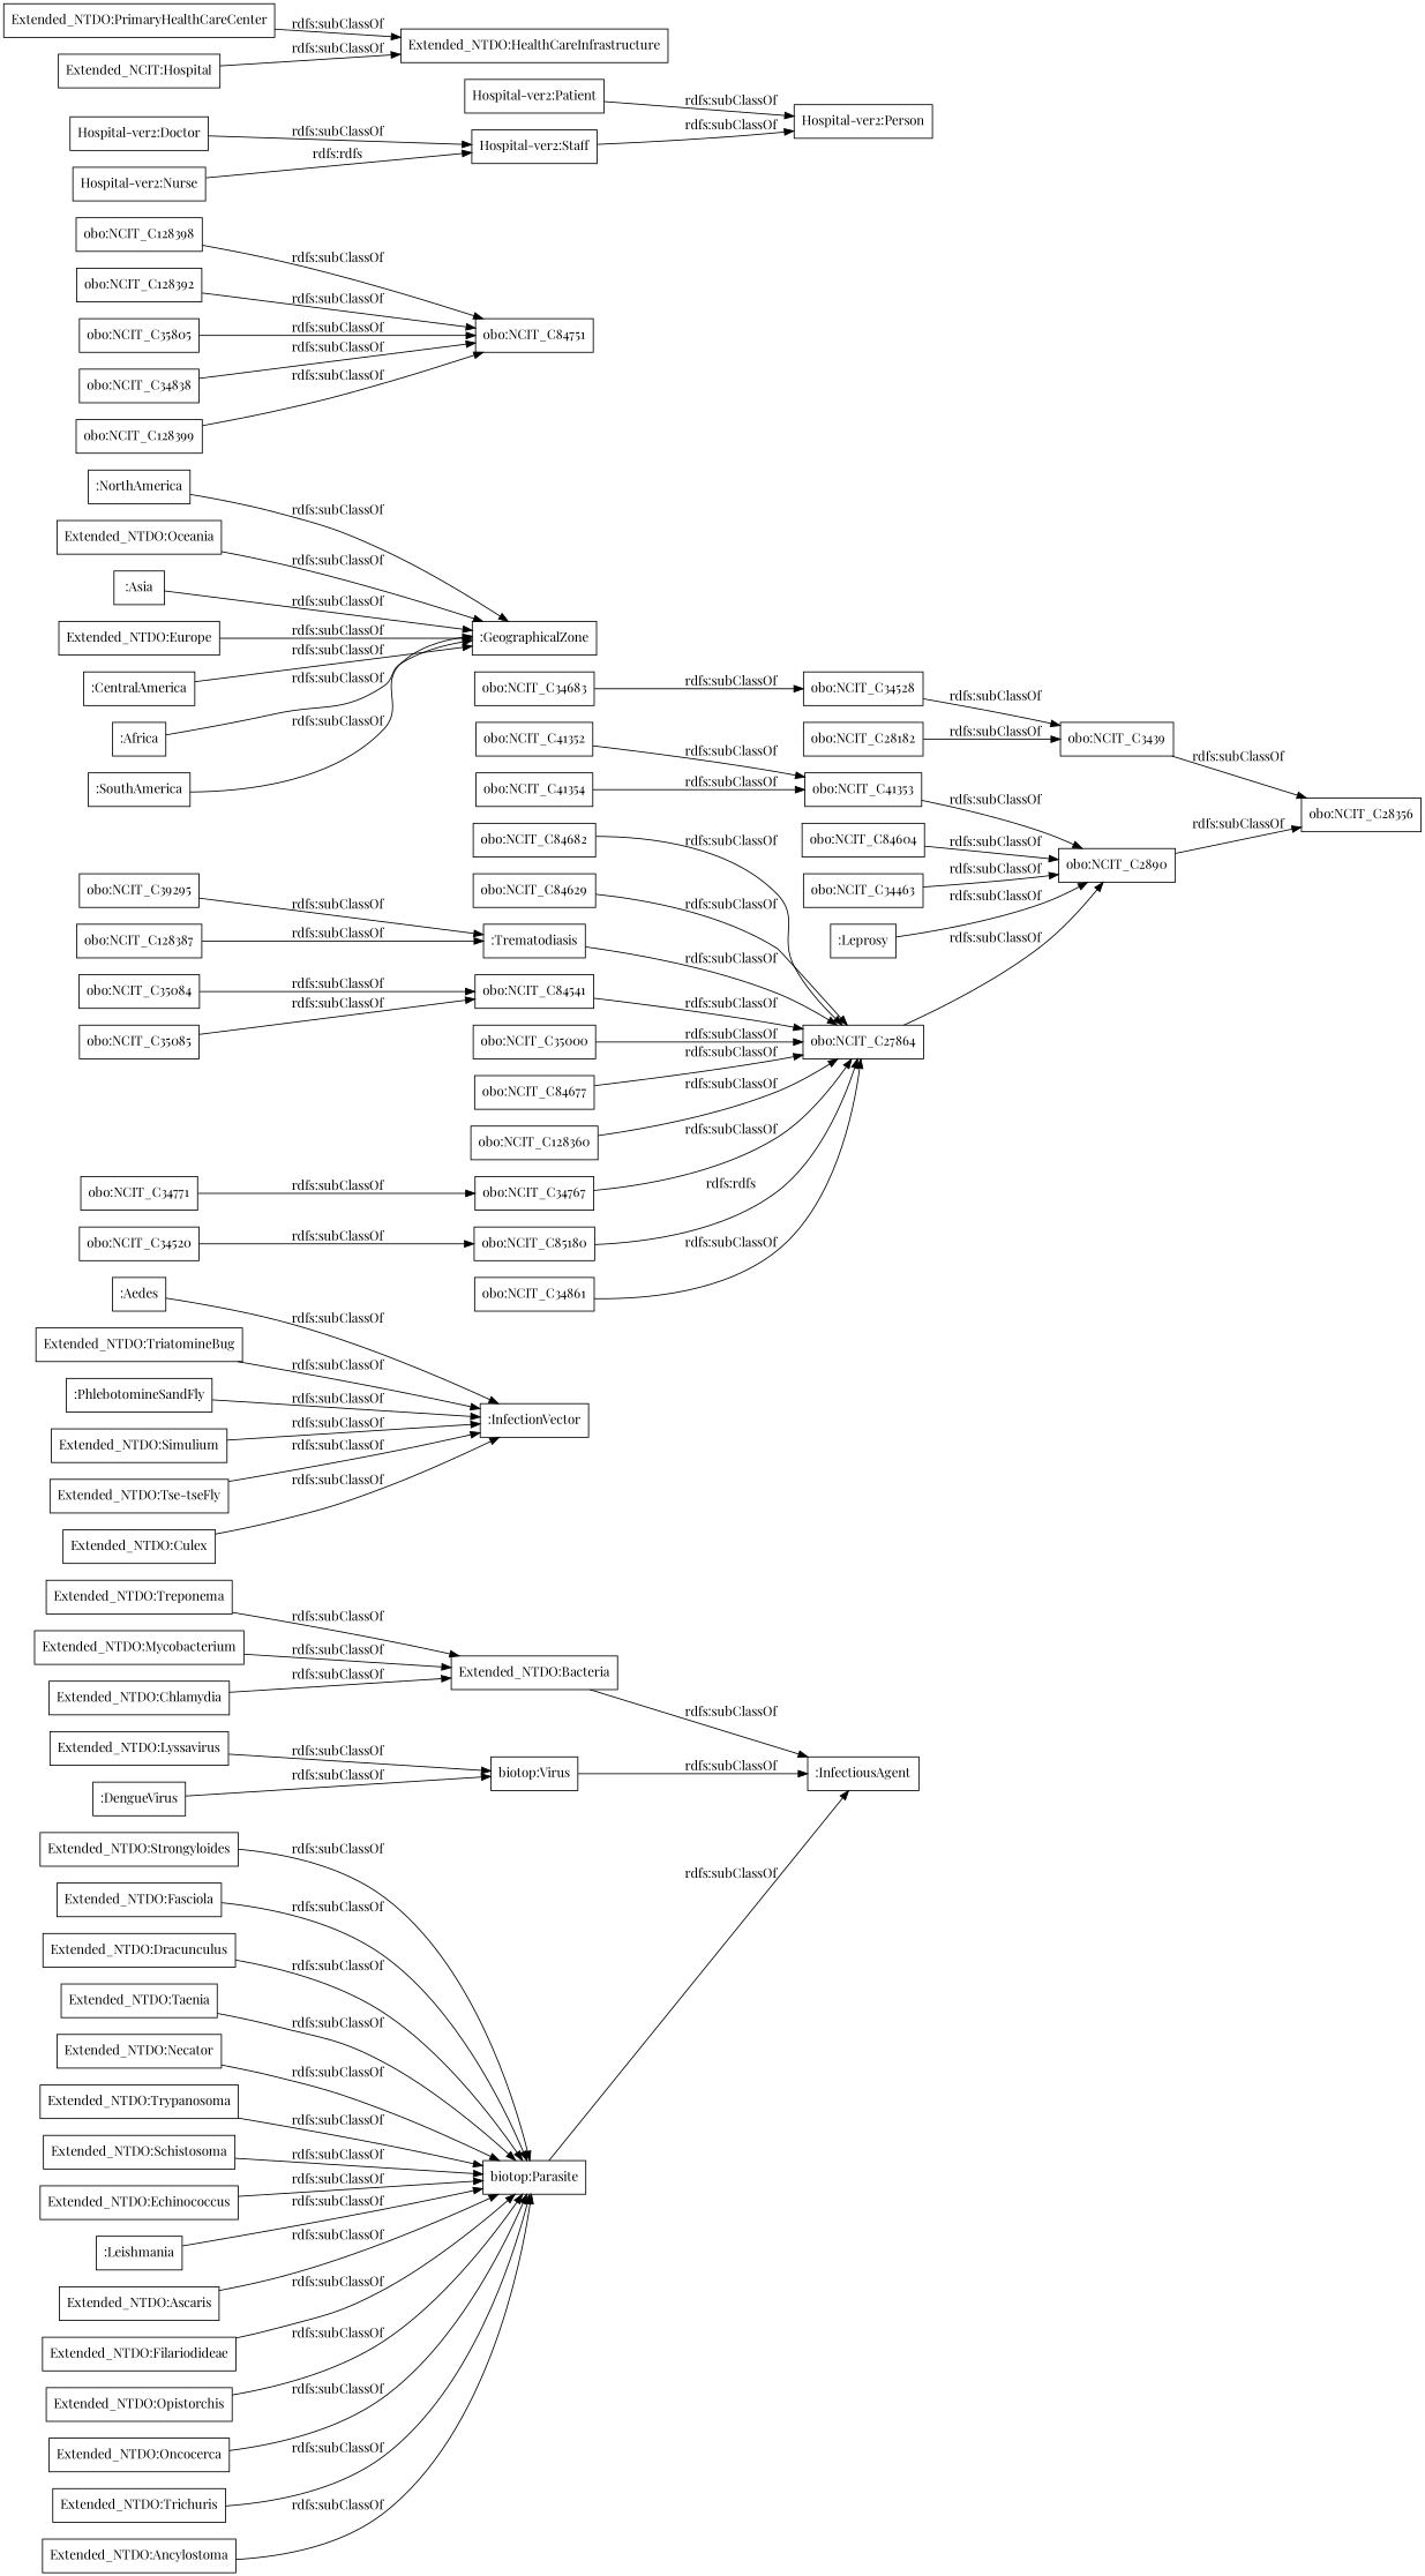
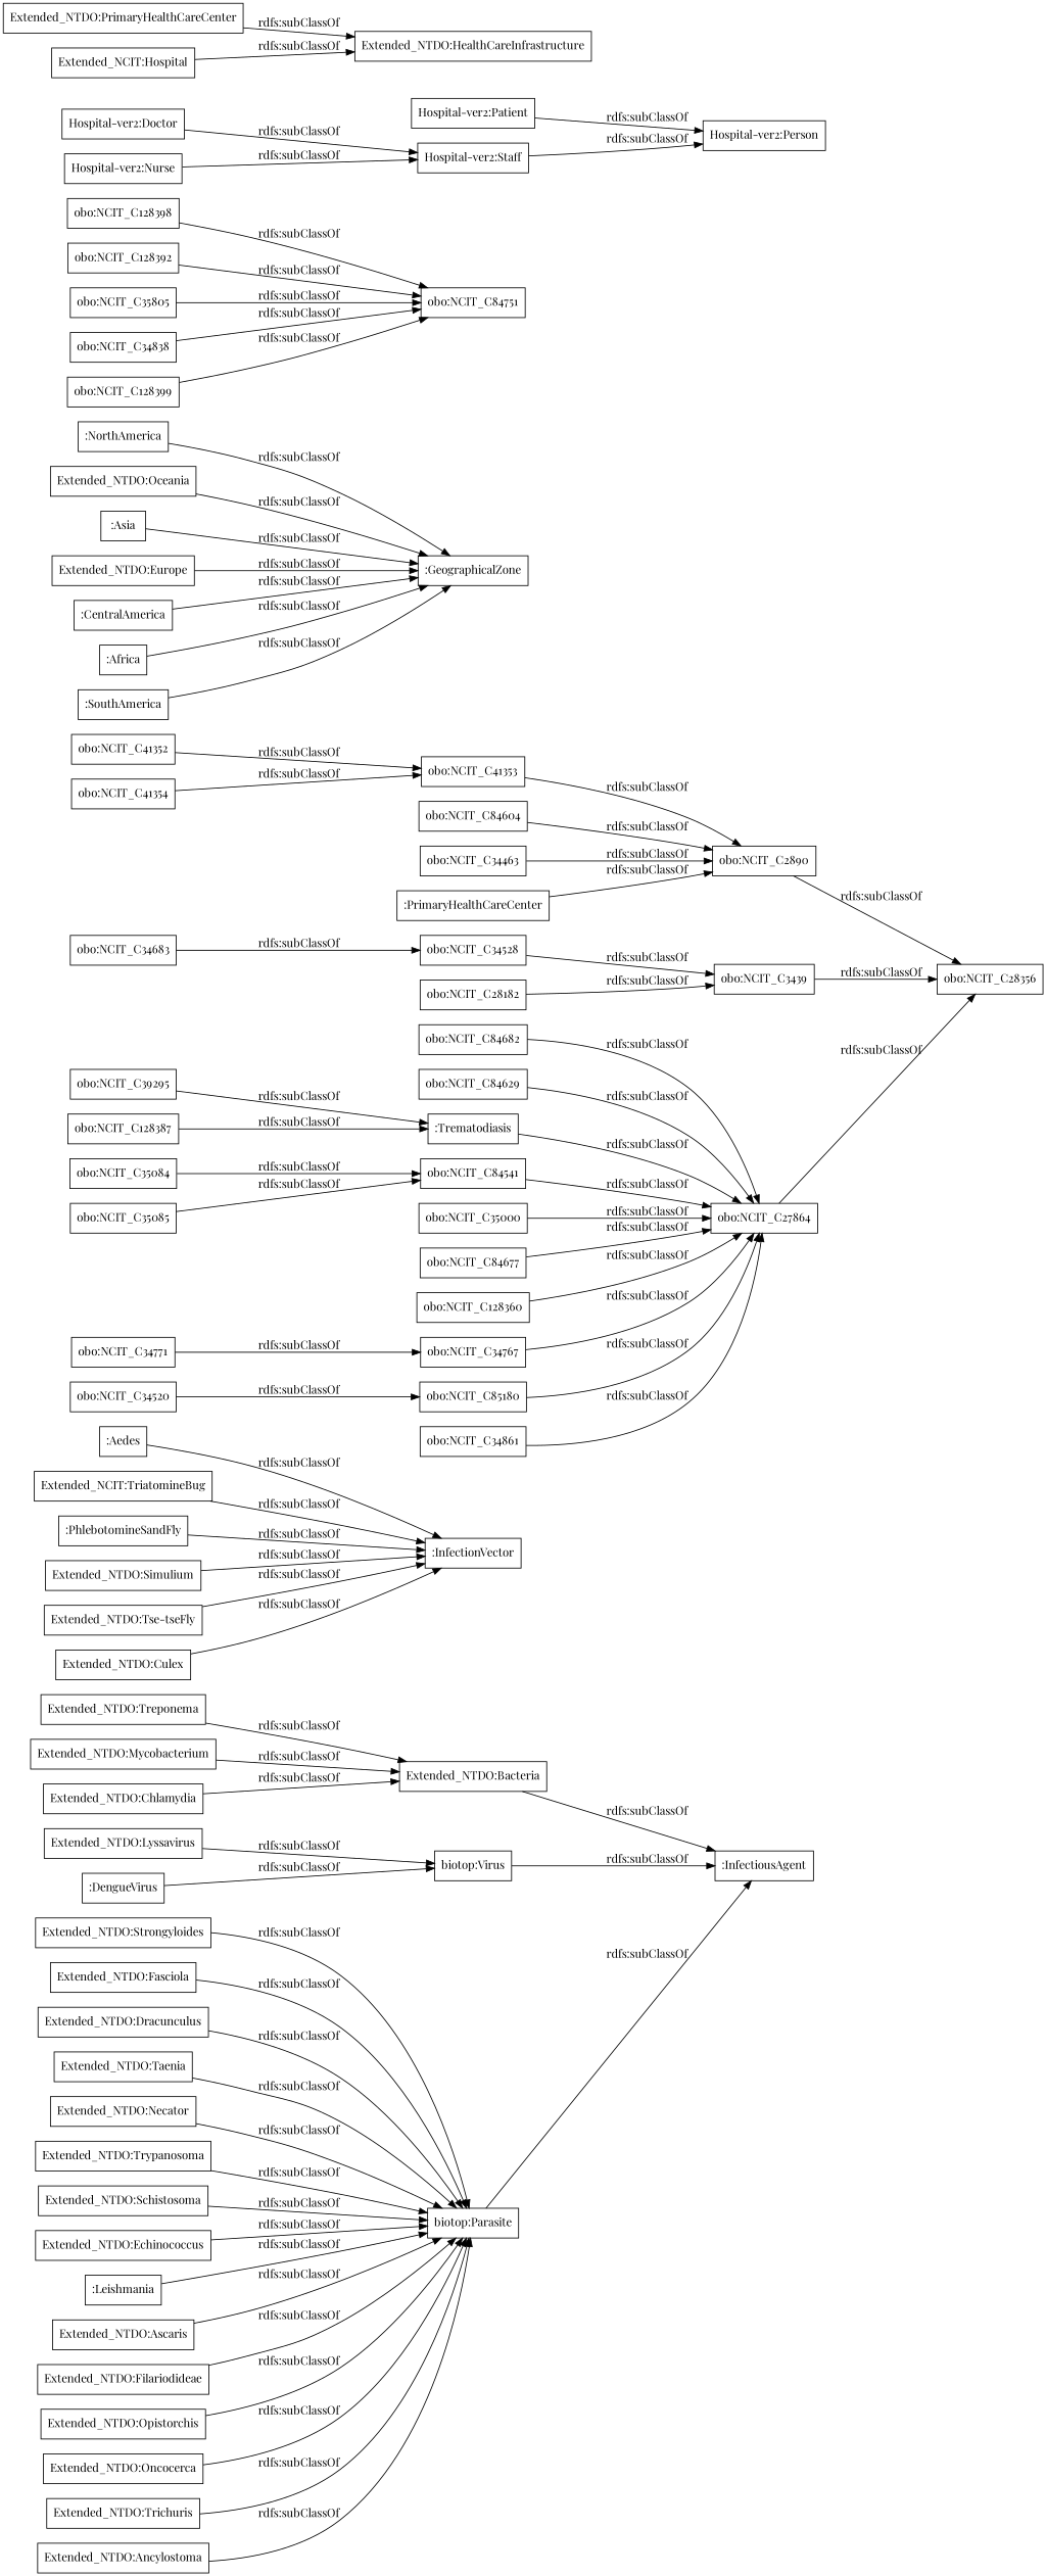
  digraph {
    fontname="Playfair Display"
    rankdir=LR
    node [color=black fontname="Playfair Display" shape=rectangle]
    edge [fontname="Playfair Display"]
    "Extended_NTDO:Strongyloides"
    "biotop:Parasite"
    ":InfectiousAgent"
    "Extended_NTDO:Chlamydia"
    "Extended_NTDO:Bacteria"
    ":Aedes"
    ":InfectionVector"
    "obo:NCIT_C27864"
    "obo:NCIT_C28356"
    "biotop:Virus"
    ":NorthAmerica"
    ":GeographicalZone"
    "Extended_NTDO:Schistosoma"
    "Extended_NTDO:Oceania"
    "Extended_NTDO:Echinococcus"
    "obo:NCIT_C41353"
    "obo:NCIT_C2890"
    ":Leishmania"
    "obo:NCIT_C84682"
    "obo:NCIT_C84629"
    "obo:NCIT_C128398"
    "obo:NCIT_C84751"
    "Extended_NTDO:Ascaris"
    ":Trematodiasis"
    "Hospital-ver2:Patient"
    "Hospital-ver2:Person"
-   "Extended_NTDO:TriatomineBug"
+   "Extended_NTDO:TriatomineBug" [label="Extended_NCIT:TriatomineBug"]
    "Extended_NTDO:Filariodideae"
    ":PhlebotomineSandFly"
    "Extended_NTDO:Lyssavirus"
    "Extended_NTDO:Simulium"
    "obo:NCIT_C35084"
    "obo:NCIT_C84541"
    "obo:NCIT_C34683"
    "obo:NCIT_C34528"
    "obo:NCIT_C3439"
    "Extended_NTDO:Opistorchis"
    "obo:NCIT_C35000"
    "Extended_NTDO:Oncocerca"
    "Hospital-ver2:Doctor"
    "Hospital-ver2:Staff"
    "obo:NCIT_C84677"
    "Extended_NTDO:Trichuris"
    "obo:NCIT_C84604"
    "obo:NCIT_C128392"
    "Extended_NTDO:Ancylostoma"
    "obo:NCIT_C35805"
    "obo:NCIT_C28182"
    "obo:NCIT_C128360"
    ":Asia"
    "obo:NCIT_C35085"
    "obo:NCIT_C41352"
    "Extended_NTDO:PrimaryHealthCareCenter"
    "Extended_NTDO:HealthCareInfrastructure"
    "obo:NCIT_C34463"
    "Extended_NTDO:Tse-tseFly"
    "obo:NCIT_C34771"
    "obo:NCIT_C34767"
    n59 [label="Extended_NCIT:Hospital"]
    "obo:NCIT_C39295"
    "obo:NCIT_C85180"
    "Extended_NTDO:Fasciola"
    "Extended_NTDO:Dracunculus"
    "Extended_NTDO:Taenia"
    "Extended_NTDO:Europe"
-   ":Leprosy"
+   ":Leprosy" [label=":PrimaryHealthCareCenter"]
    "obo:NCIT_C34838"
    "Extended_NTDO:Culex"
    "Hospital-ver2:Nurse"
    ":CentralAmerica"
    "obo:NCIT_C41354"
    ":Africa"
    "Extended_NTDO:Treponema"
    ":SouthAmerica"
    "obo:NCIT_C34520"
    "obo:NCIT_C128399"
    "Extended_NTDO:Mycobacterium"
    "Extended_NTDO:Necator"
    ":DengueVirus"
    "Extended_NTDO:Trypanosoma"
    "obo:NCIT_C34861"
    "obo:NCIT_C128387"
    "Extended_NTDO:Strongyloides" -> "biotop:Parasite" [label="rdfs:subClassOf"]
    "biotop:Parasite" -> ":InfectiousAgent" [label="rdfs:subClassOf"]
    "Extended_NTDO:Chlamydia" -> "Extended_NTDO:Bacteria" [label="rdfs:subClassOf"]
    "Extended_NTDO:Bacteria" -> ":InfectiousAgent" [label="rdfs:subClassOf"]
    ":Aedes" -> ":InfectionVector" [label="rdfs:subClassOf"]
-   "obo:NCIT_C27864" -> "obo:NCIT_C2890" [label="rdfs:subClassOf"]
+   "obo:NCIT_C27864" -> "obo:NCIT_C28356" [label="rdfs:subClassOf"]
    "biotop:Virus" -> ":InfectiousAgent" [label="rdfs:subClassOf"]
    ":NorthAmerica" -> ":GeographicalZone" [label="rdfs:subClassOf"]
    "Extended_NTDO:Schistosoma" -> "biotop:Parasite" [label="rdfs:subClassOf"]
    "Extended_NTDO:Oceania" -> ":GeographicalZone" [label="rdfs:subClassOf"]
    "Extended_NTDO:Echinococcus" -> "biotop:Parasite" [label="rdfs:subClassOf"]
    "obo:NCIT_C41353" -> "obo:NCIT_C2890" [label="rdfs:subClassOf"]
    "obo:NCIT_C2890" -> "obo:NCIT_C28356" [label="rdfs:subClassOf"]
    ":Leishmania" -> "biotop:Parasite" [label="rdfs:subClassOf"]
    "obo:NCIT_C84682" -> "obo:NCIT_C27864" [label="rdfs:subClassOf"]
    "obo:NCIT_C84629" -> "obo:NCIT_C27864" [label="rdfs:subClassOf"]
    "obo:NCIT_C128398" -> "obo:NCIT_C84751" [label="rdfs:subClassOf"]
    "Extended_NTDO:Ascaris" -> "biotop:Parasite" [label="rdfs:subClassOf"]
    ":Trematodiasis" -> "obo:NCIT_C27864" [label="rdfs:subClassOf"]
    "Hospital-ver2:Patient" -> "Hospital-ver2:Person" [label="rdfs:subClassOf"]
    "Extended_NTDO:TriatomineBug" -> ":InfectionVector" [label="rdfs:subClassOf"]
    "Extended_NTDO:Filariodideae" -> "biotop:Parasite" [label="rdfs:subClassOf"]
    ":PhlebotomineSandFly" -> ":InfectionVector" [label="rdfs:subClassOf"]
    "Extended_NTDO:Lyssavirus" -> "biotop:Virus" [label="rdfs:subClassOf"]
    "Extended_NTDO:Simulium" -> ":InfectionVector" [label="rdfs:subClassOf"]
    "obo:NCIT_C35084" -> "obo:NCIT_C84541" [label="rdfs:subClassOf"]
    "obo:NCIT_C84541" -> "obo:NCIT_C27864" [label="rdfs:subClassOf"]
    "obo:NCIT_C34683" -> "obo:NCIT_C34528" [label="rdfs:subClassOf"]
    "obo:NCIT_C34528" -> "obo:NCIT_C3439" [label="rdfs:subClassOf"]
    "obo:NCIT_C3439" -> "obo:NCIT_C28356" [label="rdfs:subClassOf"]
    "Extended_NTDO:Opistorchis" -> "biotop:Parasite" [label="rdfs:subClassOf"]
    "obo:NCIT_C35000" -> "obo:NCIT_C27864" [label="rdfs:subClassOf"]
    "Extended_NTDO:Oncocerca" -> "biotop:Parasite" [label="rdfs:subClassOf"]
    "Hospital-ver2:Doctor" -> "Hospital-ver2:Staff" [label="rdfs:subClassOf"]
    "Hospital-ver2:Staff" -> "Hospital-ver2:Person" [label="rdfs:subClassOf"]
    "obo:NCIT_C84677" -> "obo:NCIT_C27864" [label="rdfs:subClassOf"]
    "Extended_NTDO:Trichuris" -> "biotop:Parasite" [label="rdfs:subClassOf"]
    "obo:NCIT_C84604" -> "obo:NCIT_C2890" [label="rdfs:subClassOf"]
    "obo:NCIT_C128392" -> "obo:NCIT_C84751" [label="rdfs:subClassOf"]
    "Extended_NTDO:Ancylostoma" -> "biotop:Parasite" [label="rdfs:subClassOf"]
    "obo:NCIT_C35805" -> "obo:NCIT_C84751" [label="rdfs:subClassOf"]
    "obo:NCIT_C28182" -> "obo:NCIT_C3439" [label="rdfs:subClassOf"]
    "obo:NCIT_C128360" -> "obo:NCIT_C27864" [label="rdfs:subClassOf"]
    ":Asia" -> ":GeographicalZone" [label="rdfs:subClassOf"]
    "obo:NCIT_C35085" -> "obo:NCIT_C84541" [label="rdfs:subClassOf"]
    "obo:NCIT_C41352" -> "obo:NCIT_C41353" [label="rdfs:subClassOf"]
    "Extended_NTDO:PrimaryHealthCareCenter" -> "Extended_NTDO:HealthCareInfrastructure" [label="rdfs:subClassOf"]
    "obo:NCIT_C34463" -> "obo:NCIT_C2890" [label="rdfs:subClassOf"]
    "Extended_NTDO:Tse-tseFly" -> ":InfectionVector" [label="rdfs:subClassOf"]
    "obo:NCIT_C34771" -> "obo:NCIT_C34767" [label="rdfs:subClassOf"]
    "obo:NCIT_C34767" -> "obo:NCIT_C27864" [label="rdfs:subClassOf"]
    n59 -> "Extended_NTDO:HealthCareInfrastructure" [label="rdfs:subClassOf"]
    "obo:NCIT_C39295" -> ":Trematodiasis" [label="rdfs:subClassOf"]
-   "obo:NCIT_C85180" -> "obo:NCIT_C27864" [label="rdfs:rdfs"]
+   "obo:NCIT_C85180" -> "obo:NCIT_C27864" [label="rdfs:subClassOf"]
    "Extended_NTDO:Fasciola" -> "biotop:Parasite" [label="rdfs:subClassOf"]
    "Extended_NTDO:Dracunculus" -> "biotop:Parasite" [label="rdfs:subClassOf"]
    "Extended_NTDO:Taenia" -> "biotop:Parasite" [label="rdfs:subClassOf"]
    "Extended_NTDO:Europe" -> ":GeographicalZone" [label="rdfs:subClassOf"]
    ":Leprosy" -> "obo:NCIT_C2890" [label="rdfs:subClassOf"]
    "obo:NCIT_C34838" -> "obo:NCIT_C84751" [label="rdfs:subClassOf"]
    "Extended_NTDO:Culex" -> ":InfectionVector" [label="rdfs:subClassOf"]
-   "Hospital-ver2:Nurse" -> "Hospital-ver2:Staff" [label="rdfs:rdfs"]
+   "Hospital-ver2:Nurse" -> "Hospital-ver2:Staff" [label="rdfs:subClassOf"]
    ":CentralAmerica" -> ":GeographicalZone" [label="rdfs:subClassOf"]
    "obo:NCIT_C41354" -> "obo:NCIT_C41353" [label="rdfs:subClassOf"]
    ":Africa" -> ":GeographicalZone" [label="rdfs:subClassOf"]
    "Extended_NTDO:Treponema" -> "Extended_NTDO:Bacteria" [label="rdfs:subClassOf"]
    ":SouthAmerica" -> ":GeographicalZone" [label="rdfs:subClassOf"]
    "obo:NCIT_C34520" -> "obo:NCIT_C85180" [label="rdfs:subClassOf"]
    "obo:NCIT_C128399" -> "obo:NCIT_C84751" [label="rdfs:subClassOf"]
    "Extended_NTDO:Mycobacterium" -> "Extended_NTDO:Bacteria" [label="rdfs:subClassOf"]
    "Extended_NTDO:Necator" -> "biotop:Parasite" [label="rdfs:subClassOf"]
    ":DengueVirus" -> "biotop:Virus" [label="rdfs:subClassOf"]
    "Extended_NTDO:Trypanosoma" -> "biotop:Parasite" [label="rdfs:subClassOf"]
    "obo:NCIT_C34861" -> "obo:NCIT_C27864" [label="rdfs:subClassOf"]
    "obo:NCIT_C128387" -> ":Trematodiasis" [label="rdfs:subClassOf"]
  }
